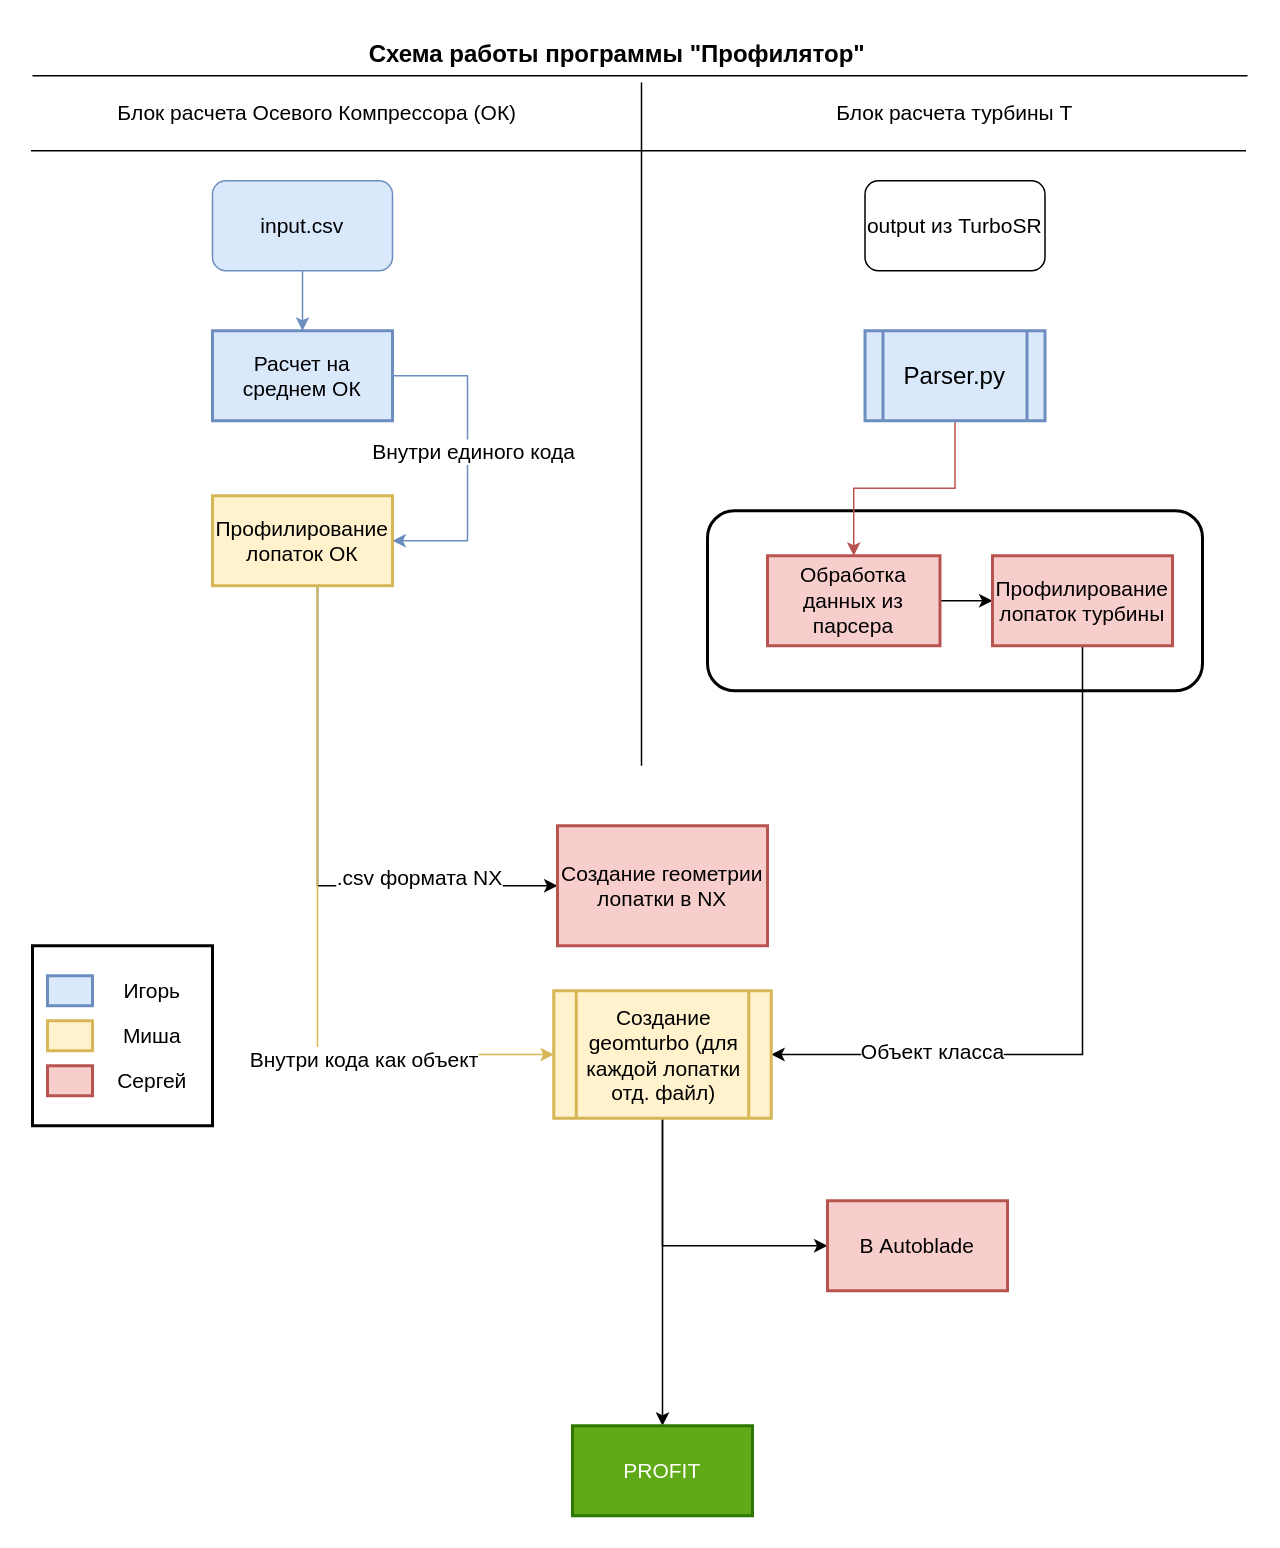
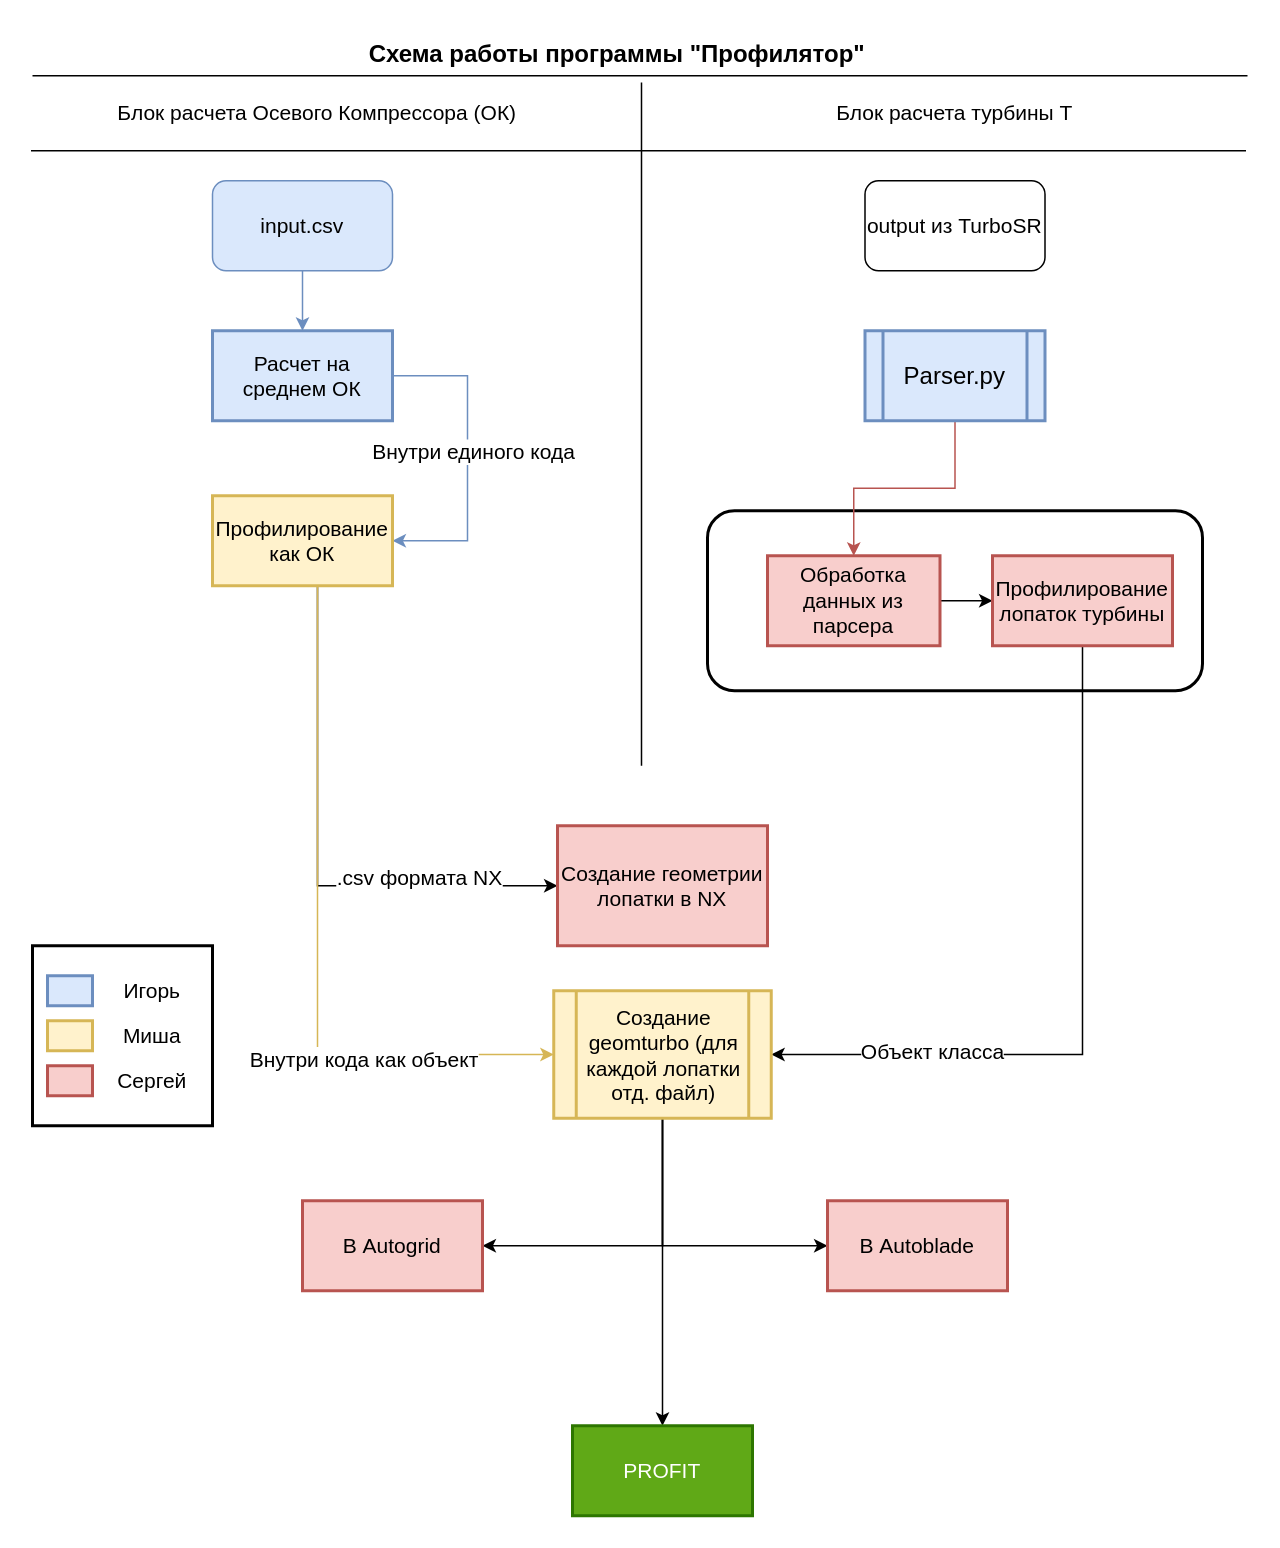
  <mxCell id="0" />
  <mxCell id="1" parent="0" />
  <mxCell id="2" value="" style="rounded=0;whiteSpace=wrap;html=1;fontSize=14;strokeWidth=2;" vertex="1" parent="1"><mxGeometry x="21" y="630" width="120" height="120" as="geometry" /></mxCell>
  <mxCell id="3" value="" style="rounded=1;whiteSpace=wrap;html=1;fontSize=14;strokeWidth=2;" vertex="1" parent="1"><mxGeometry x="471" y="340" width="330" height="120" as="geometry" /></mxCell>
  <mxCell id="4" value="" style="edgeStyle=orthogonalEdgeStyle;rounded=0;orthogonalLoop=1;jettySize=auto;html=1;fontSize=14;fillColor=#dae8fc;strokeColor=#6c8ebf;" edge="1" parent="1" source="5" target="26"><mxGeometry relative="1" as="geometry" /></mxCell>
  <mxCell id="5" value="&lt;font style=&quot;font-size: 14px&quot;&gt;input.csv&lt;/font&gt;" style="rounded=1;whiteSpace=wrap;html=1;fillColor=#dae8fc;strokeColor=#6c8ebf;" vertex="1" parent="1"><mxGeometry x="141" y="120" width="120" height="60" as="geometry" /></mxCell>
  <mxCell id="6" value="&lt;font style=&quot;font-size: 14px&quot;&gt;output из TurboSR&lt;/font&gt;" style="rounded=1;whiteSpace=wrap;html=1;" vertex="1" parent="1"><mxGeometry x="576" y="120" width="120" height="60" as="geometry" /></mxCell>
  <mxCell id="7" value="" style="endArrow=none;html=1;rounded=0;" edge="1" parent="1"><mxGeometry width="50" height="50" relative="1" as="geometry"><mxPoint x="21" y="50" as="sourcePoint" /><mxPoint x="831" y="50" as="targetPoint" /></mxGeometry></mxCell>
  <mxCell id="8" value="&lt;font style=&quot;font-size: 16px&quot;&gt;&lt;b&gt;Схема работы программы &quot;Профилятор&quot;&lt;/b&gt;&lt;/font&gt;" style="text;html=1;strokeColor=none;fillColor=none;align=center;verticalAlign=middle;whiteSpace=wrap;rounded=0;" vertex="1" parent="1"><mxGeometry x="161" width="500" height="30" as="geometry" y="20" /></mxCell>
  <mxCell id="9" value="" style="endArrow=none;html=1;rounded=0;" edge="1" parent="1"><mxGeometry width="50" height="50" relative="1" as="geometry"><mxPoint x="20" y="100" as="sourcePoint" /><mxPoint x="830" y="100" as="targetPoint" /></mxGeometry></mxCell>
  <mxCell id="10" value="" style="endArrow=none;html=1;rounded=0;entryX=0.532;entryY=1.152;entryDx=0;entryDy=0;entryPerimeter=0;" edge="1" parent="1" target="8"><mxGeometry width="50" height="50" relative="1" as="geometry"><mxPoint x="427" y="510" as="sourcePoint" /><mxPoint x="431" y="280" as="targetPoint" /></mxGeometry></mxCell>
  <mxCell id="11" value="&lt;font style=&quot;font-size: 14px&quot;&gt;Блок расчета Осевого Компрессора (ОК)&lt;/font&gt;" style="text;html=1;strokeColor=none;fillColor=none;align=center;verticalAlign=middle;whiteSpace=wrap;rounded=0;strokeWidth=2;" vertex="1" parent="1"><mxGeometry x="71" y="60" width="280" height="30" as="geometry" /></mxCell>
  <mxCell id="12" value="&lt;font style=&quot;font-size: 14px&quot;&gt;Блок расчета турбины Т&lt;/font&gt;" style="text;html=1;strokeColor=none;fillColor=none;align=center;verticalAlign=middle;whiteSpace=wrap;rounded=0;" vertex="1" parent="1"><mxGeometry x="521" y="60" width="230" height="30" as="geometry" /></mxCell>
  <mxCell id="13" style="edgeStyle=orthogonalEdgeStyle;rounded=0;orthogonalLoop=1;jettySize=auto;html=1;entryX=0.5;entryY=0;entryDx=0;entryDy=0;fontSize=14;fillColor=#f8cecc;strokeColor=#b85450;" edge="1" parent="1" source="14" target="16"><mxGeometry relative="1" as="geometry" /></mxCell>
  <mxCell id="14" value="Parser.py" style="shape=process;whiteSpace=wrap;html=1;backgroundOutline=1;fontSize=16;strokeWidth=2;fillColor=#dae8fc;strokeColor=#6c8ebf;" vertex="1" parent="1"><mxGeometry x="576" y="220" width="120" height="60" as="geometry" /></mxCell>
  <mxCell id="15" style="edgeStyle=orthogonalEdgeStyle;rounded=0;orthogonalLoop=1;jettySize=auto;html=1;exitX=1;exitY=0.5;exitDx=0;exitDy=0;fontSize=14;" edge="1" parent="1" source="16" target="19"><mxGeometry relative="1" as="geometry"><mxPoint x="681" y="400" as="targetPoint" /></mxGeometry></mxCell>
  <mxCell id="16" value="Обработка данных из парсера" style="rounded=0;whiteSpace=wrap;html=1;fontSize=14;strokeWidth=2;fillColor=#f8cecc;strokeColor=#b85450;" vertex="1" parent="1"><mxGeometry x="511" y="370" width="115" height="60" as="geometry" /></mxCell>
  <mxCell id="17" style="edgeStyle=orthogonalEdgeStyle;rounded=0;orthogonalLoop=1;jettySize=auto;html=1;entryX=1;entryY=0.5;entryDx=0;entryDy=0;fontSize=14;" edge="1" parent="1" source="19" target="23"><mxGeometry relative="1" as="geometry"><Array as="points"><mxPoint x="721" y="703" /></Array></mxGeometry></mxCell>
  <mxCell id="18" value="Объект класса" style="edgeLabel;html=1;align=center;verticalAlign=middle;resizable=0;points=[];fontSize=14;" vertex="1" connectable="0" parent="17"><mxGeometry x="0.442" y="2" relative="1" as="geometry"><mxPoint x="-27" y="-4" as="offset" /></mxGeometry></mxCell>
  <mxCell id="19" value="Профилирование лопаток турбины" style="rounded=0;whiteSpace=wrap;html=1;fontSize=14;strokeWidth=2;fillColor=#f8cecc;strokeColor=#b85450;" vertex="1" parent="1"><mxGeometry x="661" y="370" width="120" height="60" as="geometry" /></mxCell>
+ <mxCell id="20" style="edgeStyle=orthogonalEdgeStyle;rounded=0;orthogonalLoop=1;jettySize=auto;html=1;entryX=1;entryY=0.5;entryDx=0;entryDy=0;fontSize=14;" edge="1" parent="1" source="23" target="39"><mxGeometry relative="1" as="geometry"><Array as="points"><mxPoint x="441" y="830" /></Array></mxGeometry></mxCell>
  <mxCell id="21" style="edgeStyle=orthogonalEdgeStyle;rounded=0;orthogonalLoop=1;jettySize=auto;html=1;entryX=0;entryY=0.5;entryDx=0;entryDy=0;fontSize=14;" edge="1" parent="1" source="23" target="40"><mxGeometry relative="1" as="geometry"><Array as="points"><mxPoint x="441" y="830" /></Array></mxGeometry></mxCell>
  <mxCell id="22" style="edgeStyle=orthogonalEdgeStyle;rounded=0;orthogonalLoop=1;jettySize=auto;html=1;fontSize=14;" edge="1" parent="1" source="23"><mxGeometry relative="1" as="geometry"><mxPoint x="441" y="950" as="targetPoint" /></mxGeometry></mxCell>
  <mxCell id="23" value="Создание geomturbo (для каждой лопатки отд. файл)" style="shape=process;whiteSpace=wrap;html=1;backgroundOutline=1;fontSize=14;strokeWidth=2;fillColor=#fff2cc;strokeColor=#d6b656;" vertex="1" parent="1"><mxGeometry x="368.5" y="660" width="145" height="85" as="geometry" /></mxCell>
  <mxCell id="24" value="" style="edgeStyle=orthogonalEdgeStyle;rounded=0;orthogonalLoop=1;jettySize=auto;html=1;fontSize=14;fillColor=#dae8fc;strokeColor=#6c8ebf;" edge="1" parent="1" source="26" target="31"><mxGeometry relative="1" as="geometry"><Array as="points"><mxPoint x="311" y="250" /><mxPoint x="311" y="360" /></Array></mxGeometry></mxCell>
  <mxCell id="25" value="Внутри единого кода" style="edgeLabel;html=1;align=center;verticalAlign=middle;resizable=0;points=[];fontSize=14;" vertex="1" connectable="0" parent="24"><mxGeometry x="-0.226" y="3" relative="1" as="geometry"><mxPoint y="19" as="offset" /></mxGeometry></mxCell>
  <mxCell id="26" value="Расчет на среднем ОК" style="rounded=0;whiteSpace=wrap;html=1;fontSize=14;strokeWidth=2;fillColor=#dae8fc;strokeColor=#6c8ebf;" vertex="1" parent="1"><mxGeometry x="141" y="220" width="120" height="60" as="geometry" /></mxCell>
  <mxCell id="27" style="edgeStyle=orthogonalEdgeStyle;rounded=0;orthogonalLoop=1;jettySize=auto;html=1;entryX=0;entryY=0.5;entryDx=0;entryDy=0;fontSize=14;" edge="1" parent="1" source="31" target="38"><mxGeometry relative="1" as="geometry"><Array as="points"><mxPoint x="211" y="590" /></Array></mxGeometry></mxCell>
  <mxCell id="28" value=".csv формата NX" style="edgeLabel;html=1;align=center;verticalAlign=middle;resizable=0;points=[];fontSize=14;" vertex="1" connectable="0" parent="27"><mxGeometry x="0.483" y="6" relative="1" as="geometry"><mxPoint as="offset" /></mxGeometry></mxCell>
  <mxCell id="29" style="edgeStyle=orthogonalEdgeStyle;rounded=0;orthogonalLoop=1;jettySize=auto;html=1;entryX=0;entryY=0.5;entryDx=0;entryDy=0;fontSize=14;fillColor=#fff2cc;strokeColor=#d6b656;" edge="1" parent="1" source="31" target="23"><mxGeometry relative="1" as="geometry"><Array as="points"><mxPoint x="211" y="703" /></Array></mxGeometry></mxCell>
  <mxCell id="30" value="Внутри кода как объект" style="edgeLabel;html=1;align=center;verticalAlign=middle;resizable=0;points=[];fontSize=14;" vertex="1" connectable="0" parent="29"><mxGeometry x="0.55" y="4" relative="1" as="geometry"><mxPoint x="-21" y="7" as="offset" /></mxGeometry></mxCell>
- <mxCell id="31" value="Профилирование лопаток ОК" style="rounded=0;whiteSpace=wrap;html=1;fontSize=14;strokeWidth=2;fillColor=#fff2cc;strokeColor=#d6b656;" vertex="1" parent="1"><mxGeometry x="141" y="330" width="120" height="60" as="geometry" /></mxCell>
+ <mxCell id="31" value="Профилирование как ОК" style="rounded=0;whiteSpace=wrap;html=1;fontSize=14;strokeWidth=2;fillColor=#fff2cc;strokeColor=#d6b656;" vertex="1" parent="1"><mxGeometry x="141" y="330" width="120" height="60" as="geometry" /></mxCell>
  <mxCell id="32" value="" style="rounded=0;whiteSpace=wrap;html=1;fontSize=14;strokeWidth=2;fillColor=#dae8fc;strokeColor=#6c8ebf;" vertex="1" parent="1"><mxGeometry x="31" y="650" width="30" height="20" as="geometry" /></mxCell>
  <mxCell id="33" value="" style="rounded=0;whiteSpace=wrap;html=1;fontSize=14;strokeWidth=2;fillColor=#fff2cc;strokeColor=#d6b656;" vertex="1" parent="1"><mxGeometry x="31" y="680" width="30" height="20" as="geometry" /></mxCell>
  <mxCell id="34" value="" style="rounded=0;whiteSpace=wrap;html=1;fontSize=14;strokeWidth=2;fillColor=#f8cecc;strokeColor=#b85450;" vertex="1" parent="1"><mxGeometry x="31" y="710" width="30" height="20" as="geometry" /></mxCell>
  <mxCell id="35" value="Игорь" style="text;html=1;strokeColor=none;fillColor=none;align=center;verticalAlign=middle;whiteSpace=wrap;rounded=0;fontSize=14;" vertex="1" parent="1"><mxGeometry x="71" y="645" width="60" height="30" as="geometry" /></mxCell>
  <mxCell id="36" value="Миша" style="text;html=1;strokeColor=none;fillColor=none;align=center;verticalAlign=middle;whiteSpace=wrap;rounded=0;fontSize=14;" vertex="1" parent="1"><mxGeometry x="71" y="675" width="60" height="30" as="geometry" /></mxCell>
  <mxCell id="37" value="Сергей" style="text;html=1;strokeColor=none;fillColor=none;align=center;verticalAlign=middle;whiteSpace=wrap;rounded=0;fontSize=14;" vertex="1" parent="1"><mxGeometry x="71" y="705" width="60" height="30" as="geometry" /></mxCell>
  <mxCell id="38" value="Создание геометрии лопатки в NX" style="rounded=0;whiteSpace=wrap;html=1;fontSize=14;strokeWidth=2;fillColor=#f8cecc;strokeColor=#b85450;" vertex="1" parent="1"><mxGeometry x="371" y="550" width="140" height="80" as="geometry" /></mxCell>
+ <mxCell id="39" value="В Autogrid" style="rounded=0;whiteSpace=wrap;html=1;fontSize=14;strokeWidth=2;fillColor=#f8cecc;strokeColor=#b85450;" vertex="1" parent="1"><mxGeometry x="201" y="800" width="120" height="60" as="geometry" /></mxCell>
  <mxCell id="40" value="В Autoblade" style="rounded=0;whiteSpace=wrap;html=1;fontSize=14;strokeWidth=2;fillColor=#f8cecc;strokeColor=#b85450;" vertex="1" parent="1"><mxGeometry x="551" y="800" width="120" height="60" as="geometry" /></mxCell>
  <mxCell id="41" value="PROFIT" style="rounded=0;whiteSpace=wrap;html=1;fontSize=14;strokeWidth=2;fillColor=#60a917;fontColor=#ffffff;strokeColor=#2D7600;" vertex="1" parent="1"><mxGeometry x="381" y="950" width="120" height="60" as="geometry" /></mxCell>
